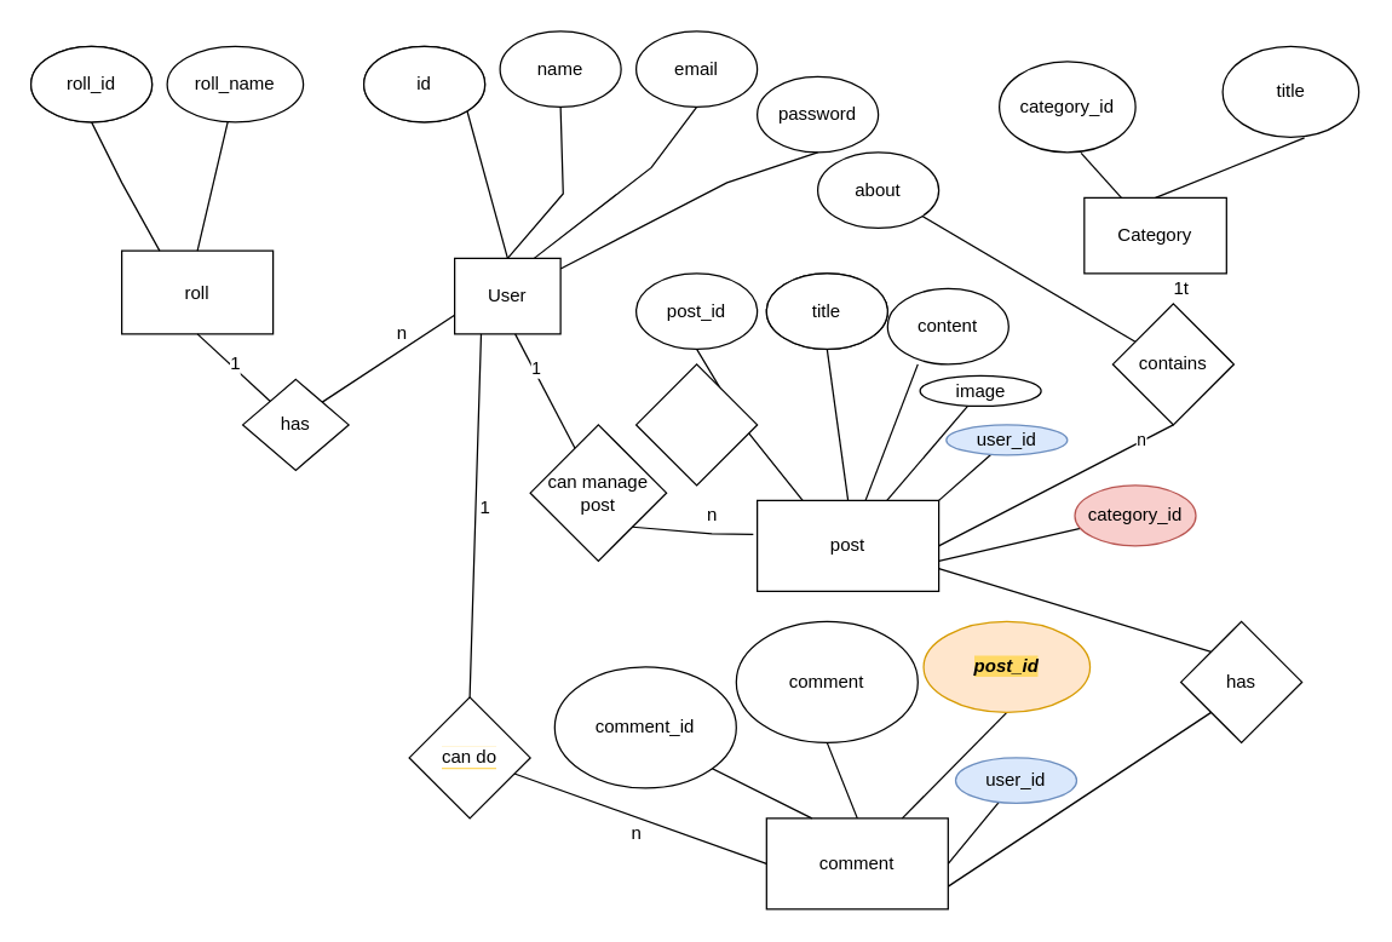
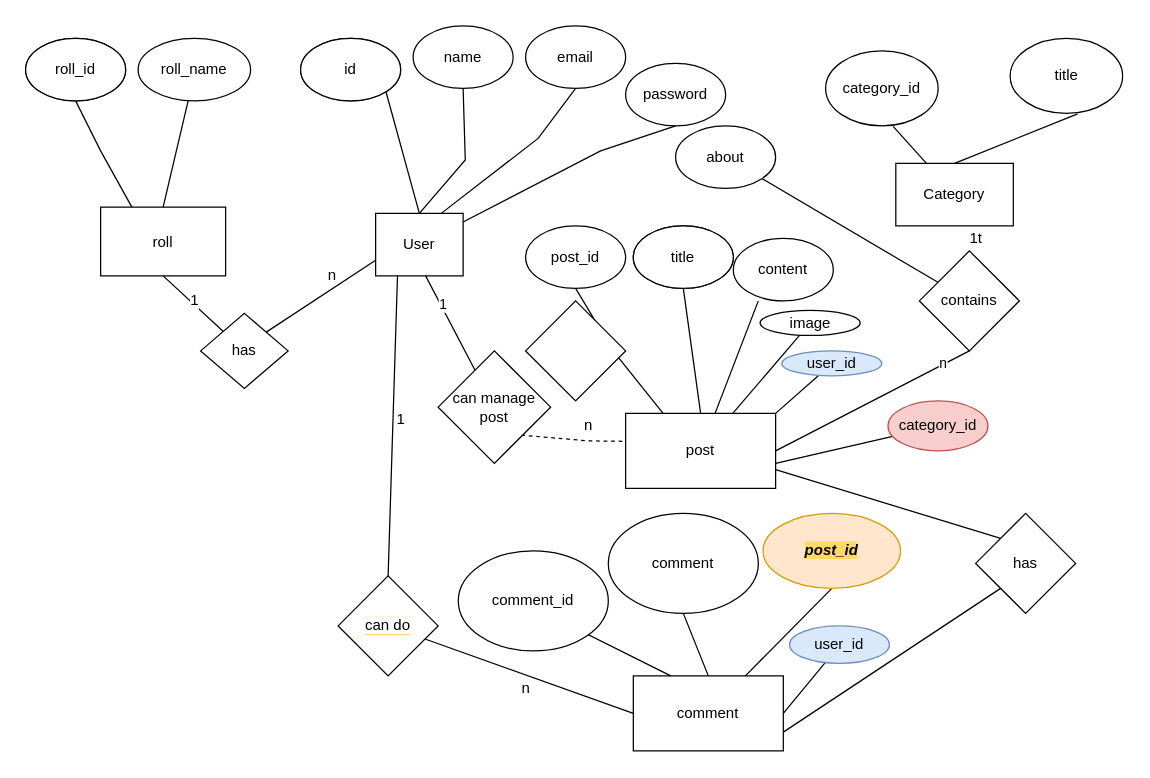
  <mxCell id="0" />
  <mxCell id="1" parent="0" />
  <mxCell id="2" value="User" style="rounded=0;whiteSpace=wrap;html=1;" vertex="1" parent="1"><mxGeometry x="300" y="170" width="70" height="50" as="geometry" /></mxCell>
  <mxCell id="3" value="id" style="ellipse;whiteSpace=wrap;html=1;" vertex="1" parent="1"><mxGeometry x="240" y="30" width="80" height="50" as="geometry" /></mxCell>
  <mxCell id="4" value="" style="endArrow=none;html=1;rounded=0;exitX=0.5;exitY=0;exitDx=0;exitDy=0;entryX=1;entryY=1;entryDx=0;entryDy=0;" edge="1" parent="1" source="2" target="3"><mxGeometry width="50" height="50" relative="1" as="geometry"><mxPoint x="330" y="150" as="sourcePoint" /><mxPoint x="330" y="80" as="targetPoint" /></mxGeometry></mxCell>
  <mxCell id="5" value="name" style="ellipse;whiteSpace=wrap;html=1;" vertex="1" parent="1"><mxGeometry x="330" y="20" width="80" height="50" as="geometry" /></mxCell>
  <mxCell id="6" value="" style="endArrow=none;html=1;rounded=0;exitX=0.5;exitY=0;exitDx=0;exitDy=0;entryX=0.5;entryY=1;entryDx=0;entryDy=0;" edge="1" parent="1" target="5" source="2"><mxGeometry width="50" height="50" relative="1" as="geometry"><mxPoint x="396.72" y="157.32" as="sourcePoint" /><mxPoint x="320.004" y="69.998" as="targetPoint" /><Array as="points"><mxPoint x="371.72" y="127.32" /></Array></mxGeometry></mxCell>
  <mxCell id="7" value="email" style="ellipse;whiteSpace=wrap;html=1;" vertex="1" parent="1"><mxGeometry x="420" y="20" width="80" height="50" as="geometry" /></mxCell>
  <mxCell id="8" value="" style="endArrow=none;html=1;rounded=0;entryX=0.5;entryY=1;entryDx=0;entryDy=0;exitX=0.75;exitY=0;exitDx=0;exitDy=0;" edge="1" parent="1" target="7" source="2"><mxGeometry width="50" height="50" relative="1" as="geometry"><mxPoint x="420" y="170" as="sourcePoint" /><mxPoint x="410.004" y="69.998" as="targetPoint" /><Array as="points"><mxPoint x="430" y="110" /></Array></mxGeometry></mxCell>
  <mxCell id="9" value="password" style="ellipse;whiteSpace=wrap;html=1;" vertex="1" parent="1"><mxGeometry x="500" y="50" width="80" height="50" as="geometry" /></mxCell>
  <mxCell id="10" value="" style="endArrow=none;html=1;rounded=0;entryX=0.5;entryY=1;entryDx=0;entryDy=0;" edge="1" parent="1" target="9" source="2"><mxGeometry width="50" height="50" relative="1" as="geometry"><mxPoint x="545" y="190" as="sourcePoint" /><mxPoint x="490.004" y="99.998" as="targetPoint" /><Array as="points"><mxPoint x="480" y="120" /></Array></mxGeometry></mxCell>
  <mxCell id="11" value="about" style="ellipse;whiteSpace=wrap;html=1;" vertex="1" parent="1"><mxGeometry x="540" y="100" width="80" height="50" as="geometry" /></mxCell>
  <mxCell id="12" value="post" style="rounded=0;whiteSpace=wrap;html=1;" vertex="1" parent="1"><mxGeometry x="500" y="330" width="120" height="60" as="geometry" /></mxCell>
  <mxCell id="13" value="post_id" style="ellipse;whiteSpace=wrap;html=1;" vertex="1" parent="1"><mxGeometry x="420" y="180" width="80" height="50" as="geometry" /></mxCell>
  <mxCell id="14" value="" style="endArrow=none;html=1;rounded=0;entryX=0.5;entryY=1;entryDx=0;entryDy=0;exitX=0.25;exitY=0;exitDx=0;exitDy=0;" edge="1" parent="1" target="13" source="12"><mxGeometry width="50" height="50" relative="1" as="geometry"><mxPoint x="460" y="310" as="sourcePoint" /><mxPoint x="410.004" y="229.998" as="targetPoint" /><Array as="points"><mxPoint x="490" y="280" /></Array></mxGeometry></mxCell>
  <mxCell id="15" value="title" style="ellipse;whiteSpace=wrap;html=1;" vertex="1" parent="1"><mxGeometry x="506.15" y="180" width="80" height="50" as="geometry" /></mxCell>
  <mxCell id="16" value="" style="endArrow=none;html=1;rounded=0;entryX=0.5;entryY=1;entryDx=0;entryDy=0;exitX=0.5;exitY=0;exitDx=0;exitDy=0;" edge="1" parent="1" target="15" source="12"><mxGeometry width="50" height="50" relative="1" as="geometry"><mxPoint x="499.996" y="330" as="sourcePoint" /><mxPoint x="496.154" y="229.998" as="targetPoint" /><Array as="points" /></mxGeometry></mxCell>
  <mxCell id="17" value="title" style="ellipse;whiteSpace=wrap;html=1;" vertex="1" parent="1"><mxGeometry x="506.15" y="180" width="80" height="50" as="geometry" /></mxCell>
  <mxCell id="18" value="" style="endArrow=none;html=1;rounded=0;entryX=0.5;entryY=1;entryDx=0;entryDy=0;" edge="1" parent="1" source="12"><mxGeometry width="50" height="50" relative="1" as="geometry"><mxPoint x="530" y="320" as="sourcePoint" /><mxPoint x="606.15" y="240" as="targetPoint" /><Array as="points" /></mxGeometry></mxCell>
  <mxCell id="19" value="content" style="ellipse;whiteSpace=wrap;html=1;" vertex="1" parent="1"><mxGeometry x="586.15" y="190" width="80" height="50" as="geometry" /></mxCell>
  <mxCell id="20" value="" style="endArrow=none;html=1;rounded=0;" edge="1" parent="1" source="12" target="21"><mxGeometry width="50" height="50" relative="1" as="geometry"><mxPoint x="530" y="310" as="sourcePoint" /><mxPoint x="632.9" y="287.68" as="targetPoint" /><Array as="points" /></mxGeometry></mxCell>
  <mxCell id="21" value="image" style="ellipse;whiteSpace=wrap;html=1;" vertex="1" parent="1"><mxGeometry x="607.6" y="247.68" width="80" height="20" as="geometry" /></mxCell>
  <mxCell id="22" value="" style="endArrow=none;html=1;rounded=0;exitX=1;exitY=0;exitDx=0;exitDy=0;" edge="1" parent="1" target="23" source="12"><mxGeometry width="50" height="50" relative="1" as="geometry"><mxPoint x="547.35" y="342.32" as="sourcePoint" /><mxPoint x="650.25" y="320" as="targetPoint" /><Array as="points" /></mxGeometry></mxCell>
  <mxCell id="23" value="user_id" style="ellipse;whiteSpace=wrap;html=1;fillColor=#dae8fc;strokeColor=#6c8ebf;" vertex="1" parent="1"><mxGeometry x="624.95" y="280" width="80" height="20" as="geometry" /></mxCell>
  <mxCell id="24" value="can manage post" style="rhombus;whiteSpace=wrap;html=1;" vertex="1" parent="1"><mxGeometry x="350" y="280" width="90" height="90" as="geometry" /></mxCell>
  <mxCell id="25" value="" style="endArrow=none;html=1;rounded=0;" edge="1" parent="1" source="24"><mxGeometry width="50" height="50" relative="1" as="geometry"><mxPoint x="300" y="267.68" as="sourcePoint" /><mxPoint x="340" y="220" as="targetPoint" /></mxGeometry></mxCell>
  <mxCell id="26" value="1" style="edgeLabel;html=1;align=center;verticalAlign=middle;resizable=0;points=[];" vertex="1" connectable="0" parent="25"><mxGeometry x="0.383" y="-2" relative="1" as="geometry"><mxPoint as="offset" /></mxGeometry></mxCell>
- <mxCell id="27" value="" style="endArrow=none;html=1;rounded=0;entryX=1;entryY=1;entryDx=0;entryDy=0;exitX=-0.022;exitY=0.372;exitDx=0;exitDy=0;exitPerimeter=0;" edge="1" parent="1" source="12" target="24"><mxGeometry width="50" height="50" relative="1" as="geometry"><mxPoint x="490" y="350" as="sourcePoint" /><mxPoint x="350" y="230" as="targetPoint" /><Array as="points"><mxPoint x="470" y="352" /></Array></mxGeometry></mxCell>
+ <mxCell id="27" value="" style="endArrow=none;html=1;rounded=0;entryX=1;entryY=1;entryDx=0;entryDy=0;exitX=-0.022;exitY=0.372;exitDx=0;exitDy=0;exitPerimeter=0;dashed=1;" edge="1" parent="1" source="12" target="24"><mxGeometry width="50" height="50" relative="1" as="geometry"><mxPoint x="490" y="350" as="sourcePoint" /><mxPoint x="350" y="230" as="targetPoint" /><Array as="points"><mxPoint x="470" y="352" /></Array></mxGeometry></mxCell>
  <mxCell id="28" value="n" style="text;html=1;align=center;verticalAlign=middle;resizable=0;points=[];autosize=1;strokeColor=none;fillColor=none;" vertex="1" parent="1"><mxGeometry x="455" y="325" width="30" height="30" as="geometry" /></mxCell>
  <mxCell id="29" value="comment" style="rounded=0;whiteSpace=wrap;html=1;" vertex="1" parent="1"><mxGeometry x="506.15" y="540" width="120" height="60" as="geometry" /></mxCell>
  <mxCell id="30" value="" style="endArrow=none;html=1;rounded=0;exitX=1;exitY=1;exitDx=0;exitDy=0;entryX=0.25;entryY=0;entryDx=0;entryDy=0;" edge="1" parent="1" target="29"><mxGeometry width="50" height="50" relative="1" as="geometry"><mxPoint x="392.426" y="468.284" as="sourcePoint" /><mxPoint x="480" y="410" as="targetPoint" /></mxGeometry></mxCell>
  <mxCell id="31" value="comment_id" style="ellipse;whiteSpace=wrap;html=1;" vertex="1" parent="1"><mxGeometry x="366.15" y="440" width="120" height="80" as="geometry" /></mxCell>
  <mxCell id="32" value="" style="endArrow=none;html=1;rounded=0;exitX=0.5;exitY=1;exitDx=0;exitDy=0;entryX=0.5;entryY=0;entryDx=0;entryDy=0;" edge="1" parent="1" source="33" target="29"><mxGeometry width="50" height="50" relative="1" as="geometry"><mxPoint x="522.426" y="458.284" as="sourcePoint" /><mxPoint x="570" y="500" as="targetPoint" /></mxGeometry></mxCell>
  <mxCell id="33" value="comment" style="ellipse;whiteSpace=wrap;html=1;" vertex="1" parent="1"><mxGeometry x="486.15" y="410" width="120" height="80" as="geometry" /></mxCell>
  <mxCell id="34" value="" style="endArrow=none;html=1;rounded=0;entryX=0.5;entryY=1;entryDx=0;entryDy=0;" edge="1" parent="1" source="29" target="35"><mxGeometry width="50" height="50" relative="1" as="geometry"><mxPoint x="642.426" y="478.284" as="sourcePoint" /><mxPoint x="690" y="520" as="targetPoint" /></mxGeometry></mxCell>
  <mxCell id="35" value="&lt;b&gt;&lt;i style=&quot;background-color: rgb(255, 217, 102);&quot;&gt;post_id&lt;/i&gt;&lt;/b&gt;" style="ellipse;whiteSpace=wrap;html=1;fillColor=#ffe6cc;strokeColor=#d79b00;" vertex="1" parent="1"><mxGeometry x="609.95" y="410" width="110" height="60" as="geometry" /></mxCell>
  <mxCell id="36" value="" style="endArrow=none;html=1;rounded=0;exitX=1;exitY=0.5;exitDx=0;exitDy=0;" edge="1" parent="1" target="37" source="29"><mxGeometry width="50" height="50" relative="1" as="geometry"><mxPoint x="626.15" y="560" as="sourcePoint" /><mxPoint x="656.4" y="550" as="targetPoint" /><Array as="points" /></mxGeometry></mxCell>
  <mxCell id="37" value="user_id" style="ellipse;whiteSpace=wrap;html=1;fillColor=#dae8fc;strokeColor=#6c8ebf;" vertex="1" parent="1"><mxGeometry x="631.1" y="500" width="80" height="30" as="geometry" /></mxCell>
  <mxCell id="38" value="&lt;span style=&quot;background-color: rgb(255, 255, 255);&quot;&gt;can do&lt;/span&gt;" style="rhombus;whiteSpace=wrap;html=1;labelBackgroundColor=#FFD966;" vertex="1" parent="1"><mxGeometry x="270" y="460" width="80" height="80" as="geometry" /></mxCell>
  <mxCell id="39" value="" style="endArrow=none;html=1;rounded=0;entryX=0.25;entryY=1;entryDx=0;entryDy=0;exitX=0.5;exitY=0;exitDx=0;exitDy=0;" edge="1" parent="1" source="38" target="2"><mxGeometry width="50" height="50" relative="1" as="geometry"><mxPoint x="310" y="460" as="sourcePoint" /><mxPoint x="320" y="250" as="targetPoint" /></mxGeometry></mxCell>
  <mxCell id="40" value="" style="endArrow=none;html=1;rounded=0;exitX=0;exitY=0.5;exitDx=0;exitDy=0;" edge="1" parent="1" source="29" target="38"><mxGeometry width="50" height="50" relative="1" as="geometry"><mxPoint x="340" y="530" as="sourcePoint" /><mxPoint x="340" y="390" as="targetPoint" /></mxGeometry></mxCell>
  <mxCell id="41" value="1" style="text;html=1;align=center;verticalAlign=middle;resizable=0;points=[];autosize=1;strokeColor=none;fillColor=none;labelBackgroundColor=#FFFFFF;" vertex="1" parent="1"><mxGeometry x="305" y="320" width="30" height="30" as="geometry" /></mxCell>
  <mxCell id="42" value="n" style="text;html=1;align=center;verticalAlign=middle;resizable=0;points=[];autosize=1;strokeColor=none;fillColor=none;" vertex="1" parent="1"><mxGeometry x="405" y="535" width="30" height="30" as="geometry" /></mxCell>
  <mxCell id="43" value="has" style="rhombus;whiteSpace=wrap;html=1;labelBackgroundColor=#FFFFFF;" vertex="1" parent="1"><mxGeometry x="780" y="410" width="80" height="80" as="geometry" /></mxCell>
  <mxCell id="44" value="" style="endArrow=none;html=1;rounded=0;exitX=1;exitY=0.75;exitDx=0;exitDy=0;entryX=0;entryY=0;entryDx=0;entryDy=0;" edge="1" parent="1" source="12" target="43"><mxGeometry width="50" height="50" relative="1" as="geometry"><mxPoint x="640" y="420" as="sourcePoint" /><mxPoint x="690" y="370" as="targetPoint" /></mxGeometry></mxCell>
  <mxCell id="45" value="" style="endArrow=none;html=1;rounded=0;entryX=0;entryY=1;entryDx=0;entryDy=0;exitX=1;exitY=0.75;exitDx=0;exitDy=0;" edge="1" parent="1" source="29" target="43"><mxGeometry width="50" height="50" relative="1" as="geometry"><mxPoint x="800" y="710" as="sourcePoint" /><mxPoint x="807.5" y="470" as="targetPoint" /></mxGeometry></mxCell>
  <mxCell id="46" value="Category" style="rounded=0;whiteSpace=wrap;html=1;labelBackgroundColor=#FFFFFF;" vertex="1" parent="1"><mxGeometry x="716.15" y="130" width="94" height="50" as="geometry" /></mxCell>
  <mxCell id="47" value="category_id" style="ellipse;whiteSpace=wrap;html=1;labelBackgroundColor=#FFFFFF;" vertex="1" parent="1"><mxGeometry x="660" y="40" width="90" height="60" as="geometry" /></mxCell>
  <mxCell id="48" value="" style="endArrow=none;html=1;rounded=0;exitX=0.6;exitY=1.006;exitDx=0;exitDy=0;exitPerimeter=0;" edge="1" parent="1" source="47" target="46"><mxGeometry width="50" height="50" relative="1" as="geometry"><mxPoint x="650" y="-60" as="sourcePoint" /><mxPoint x="700" y="-110" as="targetPoint" /></mxGeometry></mxCell>
  <mxCell id="49" value="title" style="ellipse;whiteSpace=wrap;html=1;labelBackgroundColor=#FFFFFF;" vertex="1" parent="1"><mxGeometry x="807.6" y="30" width="90" height="60" as="geometry" /></mxCell>
  <mxCell id="50" value="" style="endArrow=none;html=1;rounded=0;exitX=0.6;exitY=1.006;exitDx=0;exitDy=0;exitPerimeter=0;entryX=0.5;entryY=0;entryDx=0;entryDy=0;" edge="1" parent="1" source="49" target="46"><mxGeometry width="50" height="50" relative="1" as="geometry"><mxPoint x="770" y="-50" as="sourcePoint" /><mxPoint x="806" y="-73.475" as="targetPoint" /></mxGeometry></mxCell>
  <mxCell id="51" value="contains" style="rhombus;whiteSpace=wrap;html=1;labelBackgroundColor=#FFFFFF;" vertex="1" parent="1"><mxGeometry x="735" y="200" width="80" height="80" as="geometry" /></mxCell>
  <mxCell id="52" value="" style="endArrow=none;html=1;rounded=0;" edge="1" parent="1" source="51" target="11"><mxGeometry width="50" height="50" relative="1" as="geometry"><mxPoint x="750" y="220" as="sourcePoint" /><mxPoint x="800" y="170" as="targetPoint" /></mxGeometry></mxCell>
  <mxCell id="53" value="" style="endArrow=none;html=1;rounded=0;exitX=1;exitY=0.5;exitDx=0;exitDy=0;entryX=0.5;entryY=1;entryDx=0;entryDy=0;" edge="1" parent="1" source="12" target="51"><mxGeometry width="50" height="50" relative="1" as="geometry"><mxPoint x="620" y="380" as="sourcePoint" /><mxPoint x="770" y="280" as="targetPoint" /></mxGeometry></mxCell>
  <mxCell id="54" value="n" style="edgeLabel;html=1;align=center;verticalAlign=middle;resizable=0;points=[];" vertex="1" connectable="0" parent="53"><mxGeometry x="0.73" y="1" relative="1" as="geometry"><mxPoint as="offset" /></mxGeometry></mxCell>
  <mxCell id="55" value="" style="endArrow=none;html=1;rounded=0;" edge="1" parent="1" target="56"><mxGeometry width="50" height="50" relative="1" as="geometry"><mxPoint x="620" y="370" as="sourcePoint" /><mxPoint x="735.2" y="360" as="targetPoint" /><Array as="points" /></mxGeometry></mxCell>
  <mxCell id="56" value="category_id" style="ellipse;whiteSpace=wrap;html=1;fillColor=#f8cecc;strokeColor=#b85450;" vertex="1" parent="1"><mxGeometry x="709.9" y="320" width="80" height="40" as="geometry" /></mxCell>
  <mxCell id="57" value="1t" style="text;html=1;align=center;verticalAlign=middle;resizable=0;points=[];autosize=1;strokeColor=none;fillColor=none;" vertex="1" parent="1"><mxGeometry x="765" y="175" width="30" height="30" as="geometry" /></mxCell>
  <mxCell id="58" value="roll" style="rounded=0;whiteSpace=wrap;html=1;labelBackgroundColor=#FFFFFF;" vertex="1" parent="1"><mxGeometry x="80" y="165" width="100" height="55" as="geometry" /></mxCell>
  <mxCell id="59" value="id" style="ellipse;whiteSpace=wrap;html=1;" vertex="1" parent="1"><mxGeometry x="240" y="30" width="80" height="50" as="geometry" /></mxCell>
  <mxCell id="60" value="" style="endArrow=none;html=1;rounded=0;entryX=0.5;entryY=1;entryDx=0;entryDy=0;exitX=0.25;exitY=0;exitDx=0;exitDy=0;" edge="1" parent="1" source="58" target="61"><mxGeometry width="50" height="50" relative="1" as="geometry"><mxPoint x="110" y="160" as="sourcePoint" /><mxPoint x="88.284" y="72.678" as="targetPoint" /><Array as="points"><mxPoint x="80" y="120" /></Array></mxGeometry></mxCell>
  <mxCell id="61" value="roll_id" style="ellipse;whiteSpace=wrap;html=1;" vertex="1" parent="1"><mxGeometry x="20" y="30" width="80" height="50" as="geometry" /></mxCell>
  <mxCell id="62" value="roll_id" style="ellipse;whiteSpace=wrap;html=1;" vertex="1" parent="1"><mxGeometry x="20" y="30" width="80" height="50" as="geometry" /></mxCell>
  <mxCell id="63" value="" style="endArrow=none;html=1;rounded=0;entryX=0.5;entryY=1;entryDx=0;entryDy=0;exitX=0.5;exitY=0;exitDx=0;exitDy=0;" edge="1" parent="1" source="58"><mxGeometry width="50" height="50" relative="1" as="geometry"><mxPoint x="140" y="180" as="sourcePoint" /><mxPoint x="150" y="80" as="targetPoint" /><Array as="points" /></mxGeometry></mxCell>
  <mxCell id="64" value="roll_name" style="ellipse;whiteSpace=wrap;html=1;" vertex="1" parent="1"><mxGeometry x="110" y="30" width="90" height="50" as="geometry" /></mxCell>
  <mxCell id="65" value="" style="rhombus;whiteSpace=wrap;html=1;labelBackgroundColor=#FFFFFF;" vertex="1" parent="1"><mxGeometry x="420" y="240" width="80" height="80" as="geometry" /></mxCell>
  <mxCell id="66" value="has" style="rhombus;whiteSpace=wrap;html=1;labelBackgroundColor=#FFFFFF;" vertex="1" parent="1"><mxGeometry x="160" y="250" width="70" height="60" as="geometry" /></mxCell>
  <mxCell id="67" value="" style="endArrow=none;html=1;rounded=0;entryX=0;entryY=0.75;entryDx=0;entryDy=0;exitX=1;exitY=0;exitDx=0;exitDy=0;" edge="1" parent="1" source="66" target="2"><mxGeometry width="50" height="50" relative="1" as="geometry"><mxPoint x="220" y="270" as="sourcePoint" /><mxPoint y="210" as="targetPoint" x="290" /></mxGeometry></mxCell>
  <mxCell id="68" value="" style="endArrow=none;html=1;rounded=0;entryX=0.5;entryY=1;entryDx=0;entryDy=0;" edge="1" parent="1" source="66" target="58"><mxGeometry width="50" height="50" relative="1" as="geometry"><mxPoint x="90" y="270" as="sourcePoint" /><mxPoint x="140" y="220" as="targetPoint" /></mxGeometry></mxCell>
  <mxCell id="69" value="1" style="text;html=1;align=center;verticalAlign=middle;resizable=0;points=[];autosize=1;strokeColor=none;fillColor=none;labelBackgroundColor=#FFFFFF;" vertex="1" parent="1"><mxGeometry x="140" y="225" width="30" height="30" as="geometry" /></mxCell>
  <mxCell id="70" value="n" style="text;html=1;align=center;verticalAlign=middle;resizable=0;points=[];autosize=1;strokeColor=none;fillColor=none;labelBackgroundColor=#FFFFFF;" vertex="1" parent="1"><mxGeometry x="250" y="205" width="30" height="30" as="geometry" /></mxCell>
